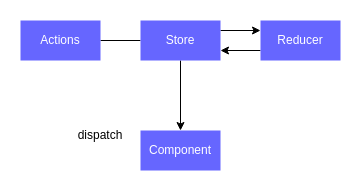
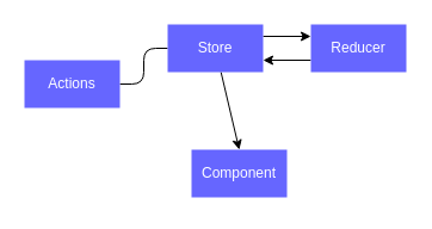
  <mxCell id="0" />
  <mxCell id="1" parent="0" />
  <mxCell id="2" style="edgeStyle=orthogonalEdgeStyle;html=1;entryX=0;entryY=0.5;entryDx=0;entryDy=0;strokeColor=#000000;endArrow=none;" edge="1" parent="1" source="3" target="6"><mxGeometry relative="1" as="geometry" /></mxCell>
- <mxCell id="3" value="&lt;font color=&quot;#ffffff&quot;&gt;Actions&lt;/font&gt;" style="rounded=0;whiteSpace=wrap;html=1;fillColor=#6666FF;strokeColor=none;" vertex="1" parent="1"><mxGeometry x="20" y="20" width="80" height="40" as="geometry" /></mxCell>
+ <mxCell id="3" value="&lt;font color=&quot;#ffffff&quot;&gt;Actions&lt;/font&gt;" style="rounded=0;whiteSpace=wrap;html=1;fillColor=#6666FF;strokeColor=none;" vertex="1" parent="1"><mxGeometry x="20" y="50" width="80" height="40" as="geometry" /></mxCell>
  <mxCell id="4" style="edgeStyle=orthogonalEdgeStyle;html=1;entryX=0;entryY=0.25;entryDx=0;entryDy=0;strokeColor=#000000;exitX=1;exitY=0.25;exitDx=0;exitDy=0;" edge="1" parent="1" source="6" target="8"><mxGeometry relative="1" as="geometry" /></mxCell>
  <mxCell id="5" style="edgeStyle=none;html=1;entryX=0.5;entryY=0;entryDx=0;entryDy=0;strokeColor=#000000;" edge="1" parent="1" source="6" target="9"><mxGeometry relative="1" as="geometry" /></mxCell>
  <mxCell id="6" value="&lt;font color=&quot;#ffffff&quot;&gt;Store&lt;/font&gt;" style="rounded=0;whiteSpace=wrap;html=1;fillColor=#6666FF;strokeColor=none;" vertex="1" parent="1"><mxGeometry x="140" y="20" width="80" height="40" as="geometry" /></mxCell>
  <mxCell id="7" style="edgeStyle=none;html=1;strokeColor=#000000;entryX=1;entryY=0.75;entryDx=0;entryDy=0;" edge="1" parent="1" target="6"><mxGeometry relative="1" as="geometry"><mxPoint x="260" y="50" as="sourcePoint" /></mxGeometry></mxCell>
  <mxCell id="8" value="&lt;font color=&quot;#ffffff&quot;&gt;Reducer&lt;/font&gt;" style="rounded=0;whiteSpace=wrap;html=1;fillColor=#6666FF;strokeColor=none;" vertex="1" parent="1"><mxGeometry x="260" y="20" width="80" height="40" as="geometry" /></mxCell>
- <mxCell id="9" value="&lt;font color=&quot;#ffffff&quot;&gt;Component&lt;/font&gt;" style="rounded=0;whiteSpace=wrap;html=1;fillColor=#6666FF;strokeColor=none;" vertex="1" parent="1"><mxGeometry x="140" y="130" width="80" height="40" as="geometry" /></mxCell>
- <mxCell id="10" value="dispatch" style="text;html=1;strokeColor=none;fillColor=none;align=center;verticalAlign=middle;whiteSpace=wrap;rounded=0;fontColor=#000000;" vertex="1" parent="1"><mxGeometry x="70" y="120" width="60" height="30" as="geometry" /></mxCell>
+ <mxCell id="9" value="&lt;font color=&quot;#ffffff&quot;&gt;Component&lt;/font&gt;" style="rounded=0;whiteSpace=wrap;html=1;fillColor=#6666FF;strokeColor=none;" vertex="1" parent="1"><mxGeometry x="160" y="125" width="80" height="40" as="geometry" /></mxCell>
